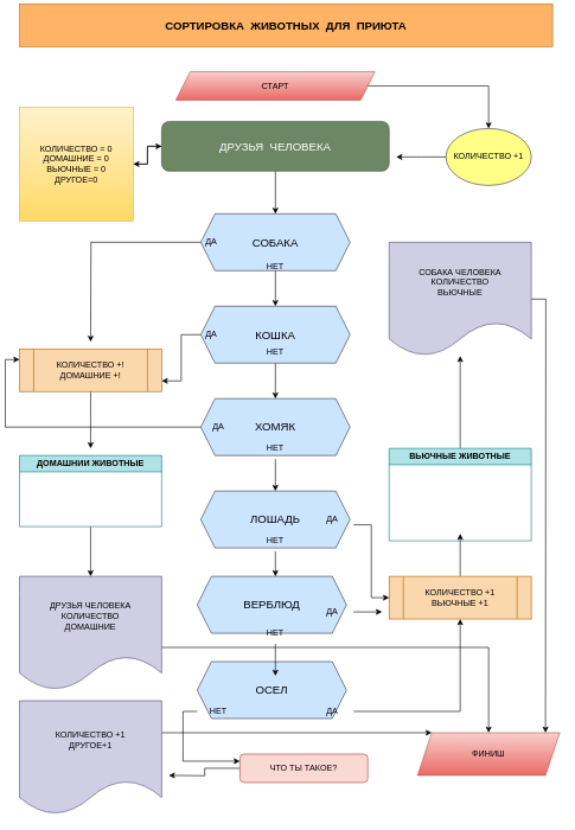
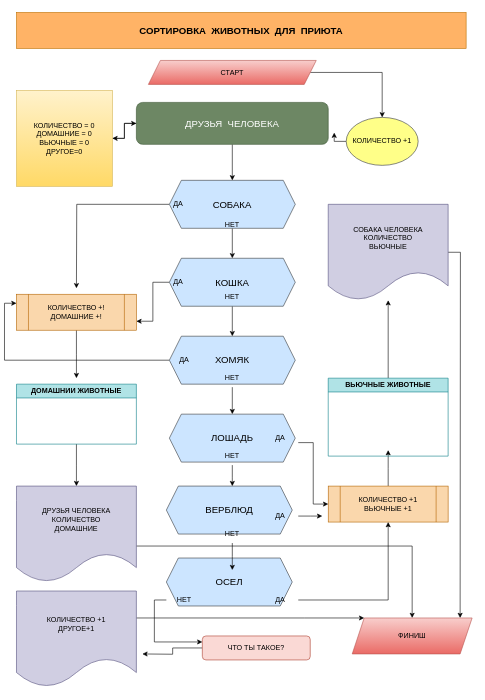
  <mxCell id="0" />
  <mxCell id="1" parent="0" />
- <mxCell id="2" value="СОРТИРОВКА&amp;nbsp; ЖИВОТНЫХ&amp;nbsp; ДЛЯ&amp;nbsp; ПРИЮТА" style="rounded=0;whiteSpace=wrap;html=1;fontStyle=1;fontSize=16;fillColor=#FFB366;fontColor=#000000;strokeColor=#BD7000;" vertex="1" parent="1"><mxGeometry x="20" y="5" width="750" height="60" as="geometry" /></mxCell>
+ <mxCell id="2" value="СОРТИРОВКА&amp;nbsp; ЖИВОТНЫХ&amp;nbsp; ДЛЯ&amp;nbsp; ПРИЮТА" style="rounded=0;whiteSpace=wrap;html=1;fontStyle=1;fontSize=16;fillColor=#FFB366;fontColor=#000000;strokeColor=#BD7000;" vertex="1" parent="1"><mxGeometry x="20" y="20" width="750" height="60" as="geometry" /></mxCell>
  <mxCell id="3" value="" style="edgeStyle=orthogonalEdgeStyle;rounded=0;orthogonalLoop=1;jettySize=auto;html=1;" edge="1" parent="1" source="5" target="8"><mxGeometry relative="1" as="geometry" /></mxCell>
  <mxCell id="4" value="" style="edgeStyle=orthogonalEdgeStyle;rounded=0;orthogonalLoop=1;jettySize=auto;html=1;" edge="1" parent="1" source="5" target="32"><mxGeometry relative="1" as="geometry" /></mxCell>
  <mxCell id="5" value="ДРУЗЬЯ&amp;nbsp; ЧЕЛОВЕКА" style="rounded=1;whiteSpace=wrap;html=1;fontSize=16;fillColor=#6d8764;fontColor=#ffffff;strokeColor=#3A5431;" vertex="1" parent="1"><mxGeometry x="220" y="170" width="320" height="70" as="geometry" /></mxCell>
  <mxCell id="6" style="edgeStyle=orthogonalEdgeStyle;rounded=0;orthogonalLoop=1;jettySize=auto;html=1;" edge="1" parent="1" source="8"><mxGeometry relative="1" as="geometry"><mxPoint x="120" y="480" as="targetPoint" /></mxGeometry></mxCell>
  <mxCell id="7" value="" style="edgeStyle=orthogonalEdgeStyle;rounded=0;orthogonalLoop=1;jettySize=auto;html=1;" edge="1" parent="1" source="8" target="23"><mxGeometry relative="1" as="geometry" /></mxCell>
  <mxCell id="8" value="СОБАКА" style="shape=hexagon;perimeter=hexagonPerimeter2;whiteSpace=wrap;html=1;fixedSize=1;strokeWidth=1;fontSize=16;fillColor=#cce5ff;strokeColor=#36393d;" vertex="1" parent="1"><mxGeometry x="275" y="300" width="210" height="80" as="geometry" /></mxCell>
  <mxCell id="9" style="edgeStyle=orthogonalEdgeStyle;rounded=0;orthogonalLoop=1;jettySize=auto;html=1;" edge="1" parent="1" source="10"><mxGeometry relative="1" as="geometry"><mxPoint x="120" y="630" as="targetPoint" /></mxGeometry></mxCell>
  <mxCell id="10" value="&lt;div&gt;КОЛИЧЕСТВО +!&lt;/div&gt;&lt;div&gt;ДОМАШНИЕ +!&lt;br&gt;&lt;/div&gt;" style="shape=process;whiteSpace=wrap;html=1;backgroundOutline=1;fillColor=#fad7ac;strokeColor=#b46504;" vertex="1" parent="1"><mxGeometry x="20" y="490" width="200" height="60" as="geometry" /></mxCell>
  <mxCell id="11" style="edgeStyle=orthogonalEdgeStyle;rounded=0;orthogonalLoop=1;jettySize=auto;html=1;" edge="1" parent="1" source="12"><mxGeometry relative="1" as="geometry"><mxPoint x="640" y="750" as="targetPoint" /></mxGeometry></mxCell>
  <mxCell id="12" value="&lt;div&gt;КОЛИЧЕСТВО +1&lt;/div&gt;&lt;div&gt;ВЬЮЧНЫЕ +1&lt;br&gt;&lt;/div&gt;" style="shape=process;whiteSpace=wrap;html=1;backgroundOutline=1;fillColor=#fad7ac;strokeColor=#b46504;" vertex="1" parent="1"><mxGeometry x="540" y="810" width="200" height="60" as="geometry" /></mxCell>
  <mxCell id="13" style="edgeStyle=orthogonalEdgeStyle;rounded=0;orthogonalLoop=1;jettySize=auto;html=1;" edge="1" parent="1" source="14"><mxGeometry relative="1" as="geometry"><mxPoint x="120" y="810" as="targetPoint" /></mxGeometry></mxCell>
  <mxCell id="14" value="ДОМАШНИИ ЖИВОТНЫЕ" style="swimlane;whiteSpace=wrap;html=1;fillColor=#b0e3e6;strokeColor=#0e8088;" vertex="1" parent="1"><mxGeometry x="20" y="640" width="200" height="100" as="geometry" /></mxCell>
  <mxCell id="15" style="edgeStyle=orthogonalEdgeStyle;rounded=0;orthogonalLoop=1;jettySize=auto;html=1;" edge="1" parent="1" source="16" target="51"><mxGeometry relative="1" as="geometry" /></mxCell>
  <mxCell id="16" value="ВЬЮЧНЫЕ ЖИВОТНЫЕ" style="swimlane;whiteSpace=wrap;html=1;fillColor=#b0e3e6;strokeColor=#0e8088;" vertex="1" parent="1"><mxGeometry x="540" y="630" width="200" height="130" as="geometry"><mxRectangle x="560" y="700" width="180" height="30" as="alternateBounds" /></mxGeometry></mxCell>
  <mxCell id="17" style="edgeStyle=orthogonalEdgeStyle;rounded=0;orthogonalLoop=1;jettySize=auto;html=1;" edge="1" parent="1" source="18" target="53"><mxGeometry relative="1" as="geometry" /></mxCell>
  <mxCell id="18" value="СТАРТ" style="shape=parallelogram;perimeter=parallelogramPerimeter;whiteSpace=wrap;html=1;fixedSize=1;fillColor=#f8cecc;gradientColor=#ea6b66;strokeColor=#b85450;" vertex="1" parent="1"><mxGeometry x="240" y="100" width="280" height="40" as="geometry" /></mxCell>
  <mxCell id="19" value="ДА" style="text;html=1;strokeColor=none;fillColor=none;align=center;verticalAlign=middle;whiteSpace=wrap;rounded=0;" vertex="1" parent="1"><mxGeometry x="260" y="325" width="60" height="30" as="geometry" /></mxCell>
  <mxCell id="20" value="НЕТ" style="text;html=1;strokeColor=none;fillColor=none;align=center;verticalAlign=middle;whiteSpace=wrap;rounded=0;" vertex="1" parent="1"><mxGeometry x="350" y="360" width="60" height="30" as="geometry" /></mxCell>
  <mxCell id="21" style="edgeStyle=orthogonalEdgeStyle;rounded=0;orthogonalLoop=1;jettySize=auto;html=1;entryX=1;entryY=0.75;entryDx=0;entryDy=0;" edge="1" parent="1" source="23" target="10"><mxGeometry relative="1" as="geometry" /></mxCell>
  <mxCell id="22" style="edgeStyle=orthogonalEdgeStyle;rounded=0;orthogonalLoop=1;jettySize=auto;html=1;entryX=0.5;entryY=0;entryDx=0;entryDy=0;" edge="1" parent="1" source="23" target="25"><mxGeometry relative="1" as="geometry" /></mxCell>
  <mxCell id="23" value="КОШКА" style="shape=hexagon;perimeter=hexagonPerimeter2;whiteSpace=wrap;html=1;fixedSize=1;strokeWidth=1;fontSize=16;fillColor=#cce5ff;strokeColor=#36393d;" vertex="1" parent="1"><mxGeometry x="275" y="430" width="210" height="80" as="geometry" /></mxCell>
  <mxCell id="24" style="edgeStyle=orthogonalEdgeStyle;rounded=0;orthogonalLoop=1;jettySize=auto;html=1;entryX=0;entryY=0.25;entryDx=0;entryDy=0;" edge="1" parent="1" source="25" target="10"><mxGeometry relative="1" as="geometry" /></mxCell>
  <mxCell id="25" value="ХОМЯК" style="shape=hexagon;perimeter=hexagonPerimeter2;whiteSpace=wrap;html=1;fixedSize=1;strokeWidth=1;fontSize=16;fillColor=#cce5ff;strokeColor=#36393d;" vertex="1" parent="1"><mxGeometry x="275" y="560" width="210" height="80" as="geometry" /></mxCell>
  <mxCell id="26" value="НЕТ" style="text;html=1;strokeColor=none;fillColor=none;align=center;verticalAlign=middle;whiteSpace=wrap;rounded=0;" vertex="1" parent="1"><mxGeometry x="350" y="480" width="60" height="30" as="geometry" /></mxCell>
  <mxCell id="27" value="ДА" style="text;html=1;strokeColor=none;fillColor=none;align=center;verticalAlign=middle;whiteSpace=wrap;rounded=0;" vertex="1" parent="1"><mxGeometry x="260" y="455" width="60" height="30" as="geometry" /></mxCell>
  <mxCell id="28" value="ДА" style="text;html=1;strokeColor=none;fillColor=none;align=center;verticalAlign=middle;whiteSpace=wrap;rounded=0;" vertex="1" parent="1"><mxGeometry x="270" y="585" width="60" height="30" as="geometry" /></mxCell>
  <mxCell id="29" value="" style="edgeStyle=orthogonalEdgeStyle;rounded=0;orthogonalLoop=1;jettySize=auto;html=1;" edge="1" parent="1" source="30" target="33"><mxGeometry relative="1" as="geometry" /></mxCell>
  <mxCell id="30" value="НЕТ" style="text;html=1;strokeColor=none;fillColor=none;align=center;verticalAlign=middle;whiteSpace=wrap;rounded=0;" vertex="1" parent="1"><mxGeometry x="350" y="615" width="60" height="30" as="geometry" /></mxCell>
  <mxCell id="31" style="edgeStyle=orthogonalEdgeStyle;rounded=0;orthogonalLoop=1;jettySize=auto;html=1;" edge="1" parent="1" source="32" target="5"><mxGeometry relative="1" as="geometry" /></mxCell>
  <mxCell id="32" value="&lt;div&gt;КОЛИЧЕСТВО = 0&lt;/div&gt;&lt;div&gt;ДОМАШНИЕ = 0&lt;/div&gt;&lt;div&gt;ВЬЮЧНЫЕ = 0&lt;/div&gt;&lt;div&gt;ДРУГОЕ=0&lt;br&gt;&lt;/div&gt;" style="whiteSpace=wrap;html=1;aspect=fixed;fillColor=#fff2cc;gradientColor=#ffd966;strokeColor=#d6b656;" vertex="1" parent="1"><mxGeometry x="20" y="150" width="160" height="160" as="geometry" /></mxCell>
  <mxCell id="33" value="ЛОШАДЬ" style="shape=hexagon;perimeter=hexagonPerimeter2;whiteSpace=wrap;html=1;fixedSize=1;strokeWidth=1;fontSize=16;fillColor=#cce5ff;strokeColor=#36393d;" vertex="1" parent="1"><mxGeometry x="275" y="690" width="210" height="80" as="geometry" /></mxCell>
  <mxCell id="34" value="ВЕРБЛЮД" style="shape=hexagon;perimeter=hexagonPerimeter2;whiteSpace=wrap;html=1;fixedSize=1;strokeWidth=1;fontSize=16;fillColor=#cce5ff;strokeColor=#36393d;" vertex="1" parent="1"><mxGeometry x="270" y="810" width="210" height="80" as="geometry" /></mxCell>
  <mxCell id="35" value="ОСЕЛ" style="shape=hexagon;perimeter=hexagonPerimeter2;whiteSpace=wrap;html=1;fixedSize=1;strokeWidth=1;fontSize=16;fillColor=#cce5ff;strokeColor=#36393d;" vertex="1" parent="1"><mxGeometry x="270" y="930" width="210" height="80" as="geometry" /></mxCell>
  <mxCell id="36" style="edgeStyle=orthogonalEdgeStyle;rounded=0;orthogonalLoop=1;jettySize=auto;html=1;exitX=1;exitY=0.75;exitDx=0;exitDy=0;entryX=0;entryY=0.5;entryDx=0;entryDy=0;" edge="1" parent="1" source="37" target="12"><mxGeometry relative="1" as="geometry" /></mxCell>
  <mxCell id="37" value="ДА" style="text;html=1;strokeColor=none;fillColor=none;align=center;verticalAlign=middle;whiteSpace=wrap;rounded=0;" vertex="1" parent="1"><mxGeometry x="430" y="715" width="60" height="30" as="geometry" /></mxCell>
  <mxCell id="38" style="edgeStyle=orthogonalEdgeStyle;rounded=0;orthogonalLoop=1;jettySize=auto;html=1;" edge="1" parent="1" source="39"><mxGeometry relative="1" as="geometry"><mxPoint x="380" y="810" as="targetPoint" /></mxGeometry></mxCell>
  <mxCell id="39" value="НЕТ" style="text;html=1;strokeColor=none;fillColor=none;align=center;verticalAlign=middle;whiteSpace=wrap;rounded=0;" vertex="1" parent="1"><mxGeometry x="350" y="745" width="60" height="30" as="geometry" /></mxCell>
  <mxCell id="40" style="edgeStyle=orthogonalEdgeStyle;rounded=0;orthogonalLoop=1;jettySize=auto;html=1;" edge="1" parent="1" source="41"><mxGeometry relative="1" as="geometry"><mxPoint x="530" y="860" as="targetPoint" /></mxGeometry></mxCell>
  <mxCell id="41" value="ДА" style="text;html=1;strokeColor=none;fillColor=none;align=center;verticalAlign=middle;whiteSpace=wrap;rounded=0;" vertex="1" parent="1"><mxGeometry x="430" y="845" width="60" height="30" as="geometry" /></mxCell>
  <mxCell id="42" style="edgeStyle=orthogonalEdgeStyle;rounded=0;orthogonalLoop=1;jettySize=auto;html=1;" edge="1" parent="1" source="43"><mxGeometry relative="1" as="geometry"><mxPoint x="380" y="950" as="targetPoint" /></mxGeometry></mxCell>
  <mxCell id="43" value="НЕТ" style="text;html=1;strokeColor=none;fillColor=none;align=center;verticalAlign=middle;whiteSpace=wrap;rounded=0;" vertex="1" parent="1"><mxGeometry x="350" y="875" width="60" height="30" as="geometry" /></mxCell>
  <mxCell id="44" style="edgeStyle=orthogonalEdgeStyle;rounded=0;orthogonalLoop=1;jettySize=auto;html=1;" edge="1" parent="1" source="45" target="12"><mxGeometry relative="1" as="geometry" /></mxCell>
  <mxCell id="45" value="ДА" style="text;html=1;strokeColor=none;fillColor=none;align=center;verticalAlign=middle;whiteSpace=wrap;rounded=0;" vertex="1" parent="1"><mxGeometry x="430" y="985" width="60" height="30" as="geometry" /></mxCell>
  <mxCell id="46" style="edgeStyle=orthogonalEdgeStyle;rounded=0;orthogonalLoop=1;jettySize=auto;html=1;exitX=0;exitY=0.5;exitDx=0;exitDy=0;entryX=0;entryY=0.25;entryDx=0;entryDy=0;" edge="1" parent="1" source="47" target="55"><mxGeometry relative="1" as="geometry" /></mxCell>
  <mxCell id="47" value="НЕТ" style="text;html=1;strokeColor=none;fillColor=none;align=center;verticalAlign=middle;whiteSpace=wrap;rounded=0;" vertex="1" parent="1"><mxGeometry x="270" y="985" width="60" height="30" as="geometry" /></mxCell>
  <mxCell id="48" style="edgeStyle=orthogonalEdgeStyle;rounded=0;orthogonalLoop=1;jettySize=auto;html=1;" edge="1" parent="1" source="49" target="58"><mxGeometry relative="1" as="geometry"><Array as="points"><mxPoint x="680" y="910" /></Array></mxGeometry></mxCell>
  <mxCell id="49" value="ДРУЗЬЯ ЧЕЛОВЕКА &lt;br&gt;&lt;div&gt;КОЛИЧЕСТВО&lt;/div&gt;&lt;div&gt;ДОМАШНИЕ&lt;br&gt;&lt;/div&gt;" style="shape=document;whiteSpace=wrap;html=1;boundedLbl=1;fillColor=#d0cee2;strokeColor=#56517e;" vertex="1" parent="1"><mxGeometry x="20" y="810" width="200" height="160" as="geometry" /></mxCell>
  <mxCell id="50" style="edgeStyle=orthogonalEdgeStyle;rounded=0;orthogonalLoop=1;jettySize=auto;html=1;" edge="1" parent="1" source="51"><mxGeometry relative="1" as="geometry"><mxPoint x="760" y="1030" as="targetPoint" /></mxGeometry></mxCell>
  <mxCell id="51" value="&lt;div&gt;СОБАКА ЧЕЛОВЕКА&lt;/div&gt;&lt;div&gt;КОЛИЧЕСТВО&lt;/div&gt;&lt;div&gt;ВЬЮЧНЫЕ&lt;br&gt;&lt;/div&gt;" style="shape=document;whiteSpace=wrap;html=1;boundedLbl=1;fillColor=#d0cee2;strokeColor=#56517e;" vertex="1" parent="1"><mxGeometry x="540" y="340" width="200" height="160" as="geometry" /></mxCell>
  <mxCell id="52" style="edgeStyle=orthogonalEdgeStyle;rounded=0;orthogonalLoop=1;jettySize=auto;html=1;" edge="1" parent="1" source="53"><mxGeometry relative="1" as="geometry"><mxPoint x="550" y="220" as="targetPoint" /></mxGeometry></mxCell>
- <mxCell id="53" value="КОЛИЧЕСТВО +1" style="ellipse;whiteSpace=wrap;html=1;fillColor=#ffff88;strokeColor=#36393d;" vertex="1" parent="1"><mxGeometry x="620" y="180" width="120" height="80" as="geometry" /></mxCell>
+ <mxCell id="53" value="КОЛИЧЕСТВО +1" style="ellipse;whiteSpace=wrap;html=1;fillColor=#ffff88;strokeColor=#36393d;" vertex="1" parent="1"><mxGeometry x="570" y="195" width="120" height="80" as="geometry" /></mxCell>
  <mxCell id="54" style="edgeStyle=orthogonalEdgeStyle;rounded=0;orthogonalLoop=1;jettySize=auto;html=1;" edge="1" parent="1" source="55"><mxGeometry relative="1" as="geometry"><mxPoint x="230" y="1090" as="targetPoint" /></mxGeometry></mxCell>
  <mxCell id="55" value="ЧТО ТЫ ТАКОЕ?" style="rounded=1;whiteSpace=wrap;html=1;fillColor=#fad9d5;strokeColor=#ae4132;" vertex="1" parent="1"><mxGeometry x="330" y="1060" width="180" height="40" as="geometry" /></mxCell>
  <mxCell id="56" style="edgeStyle=orthogonalEdgeStyle;rounded=0;orthogonalLoop=1;jettySize=auto;html=1;" edge="1" parent="1" source="57" target="58"><mxGeometry relative="1" as="geometry"><Array as="points"><mxPoint x="500" y="1030" /><mxPoint x="500" y="1030" /></Array></mxGeometry></mxCell>
  <mxCell id="57" value="&lt;div&gt;КОЛИЧЕСТВО +1&lt;/div&gt;&lt;div&gt;ДРУГОЕ+1&lt;br&gt;&lt;/div&gt;" style="shape=document;whiteSpace=wrap;html=1;boundedLbl=1;fillColor=#d0cee2;strokeColor=#56517e;" vertex="1" parent="1"><mxGeometry x="20" y="985" width="200" height="160" as="geometry" /></mxCell>
  <mxCell id="58" value="ФИНИШ" style="shape=parallelogram;perimeter=parallelogramPerimeter;whiteSpace=wrap;html=1;fixedSize=1;fillColor=#f8cecc;gradientColor=#ea6b66;strokeColor=#b85450;" vertex="1" parent="1"><mxGeometry x="580" y="1030" width="200" height="60" as="geometry" /></mxCell>
